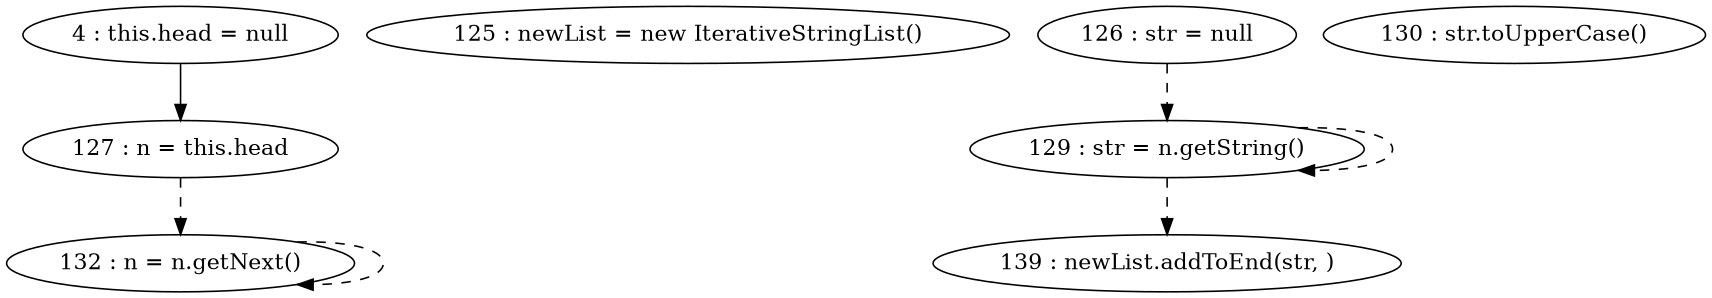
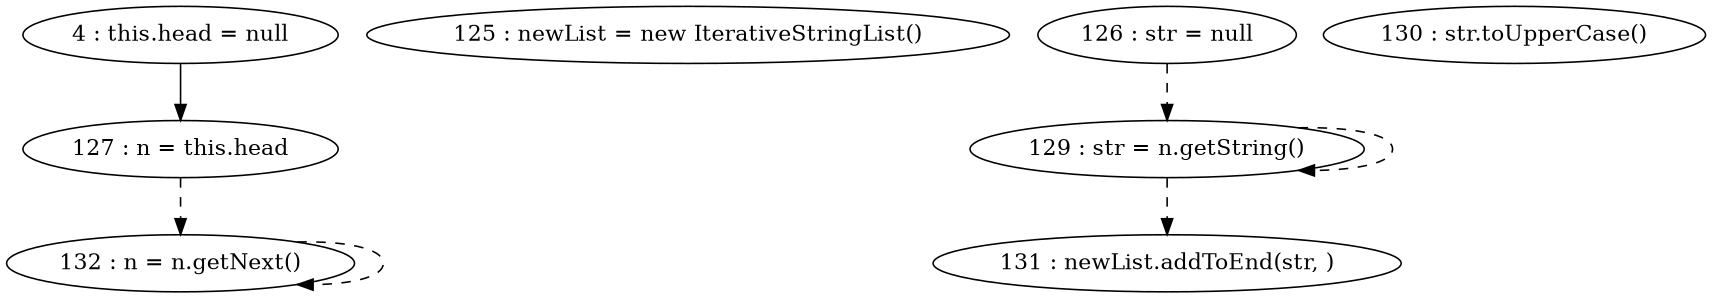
  digraph {
    edge [style=dashed]
    "4 : this.head = null"
    "127 : n = this.head"
    "132 : n = n.getNext()"
    "125 : newList = new IterativeStringList()"
    "126 : str = null"
    "129 : str = n.getString()"
-   "131 : newList.addToEnd(str, )" [label="139 : newList.addToEnd(str, )"]
+   "131 : newList.addToEnd(str, )"
    "130 : str.toUpperCase()"
    "4 : this.head = null" -> "127 : n = this.head" [style=""]
    "127 : n = this.head" -> "132 : n = n.getNext()"
    "132 : n = n.getNext()" -> "132 : n = n.getNext()"
    "126 : str = null" -> "129 : str = n.getString()"
    "129 : str = n.getString()" -> "129 : str = n.getString()"
    "129 : str = n.getString()" -> "131 : newList.addToEnd(str, )"
  }
